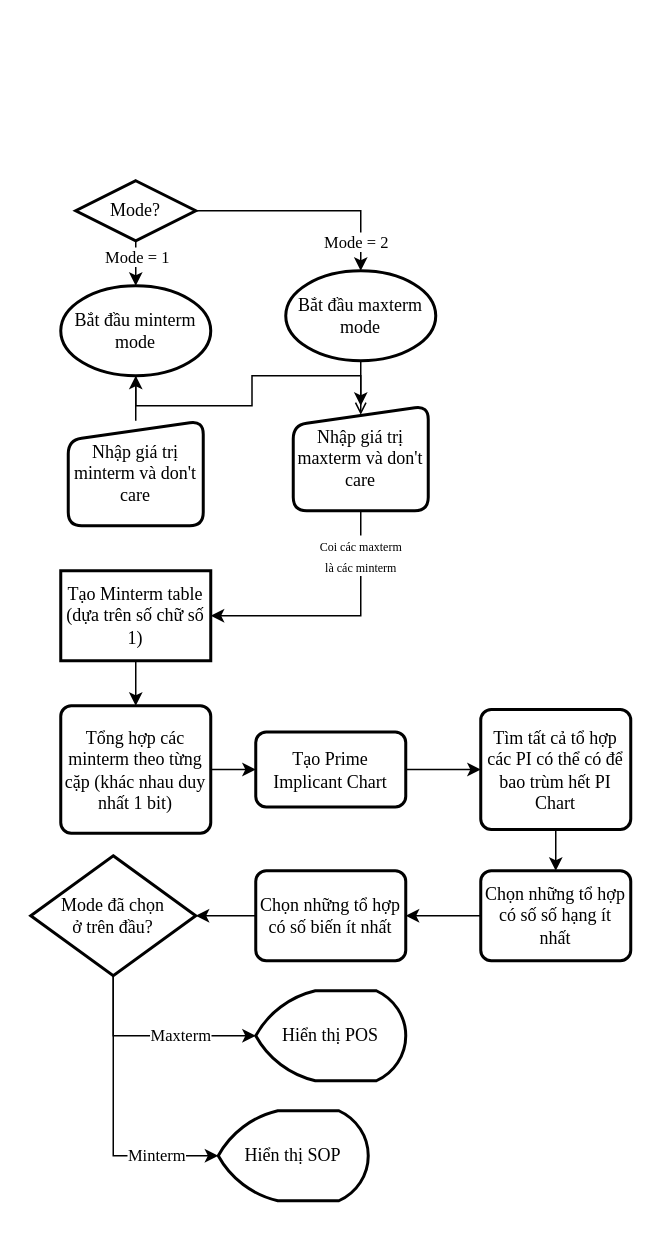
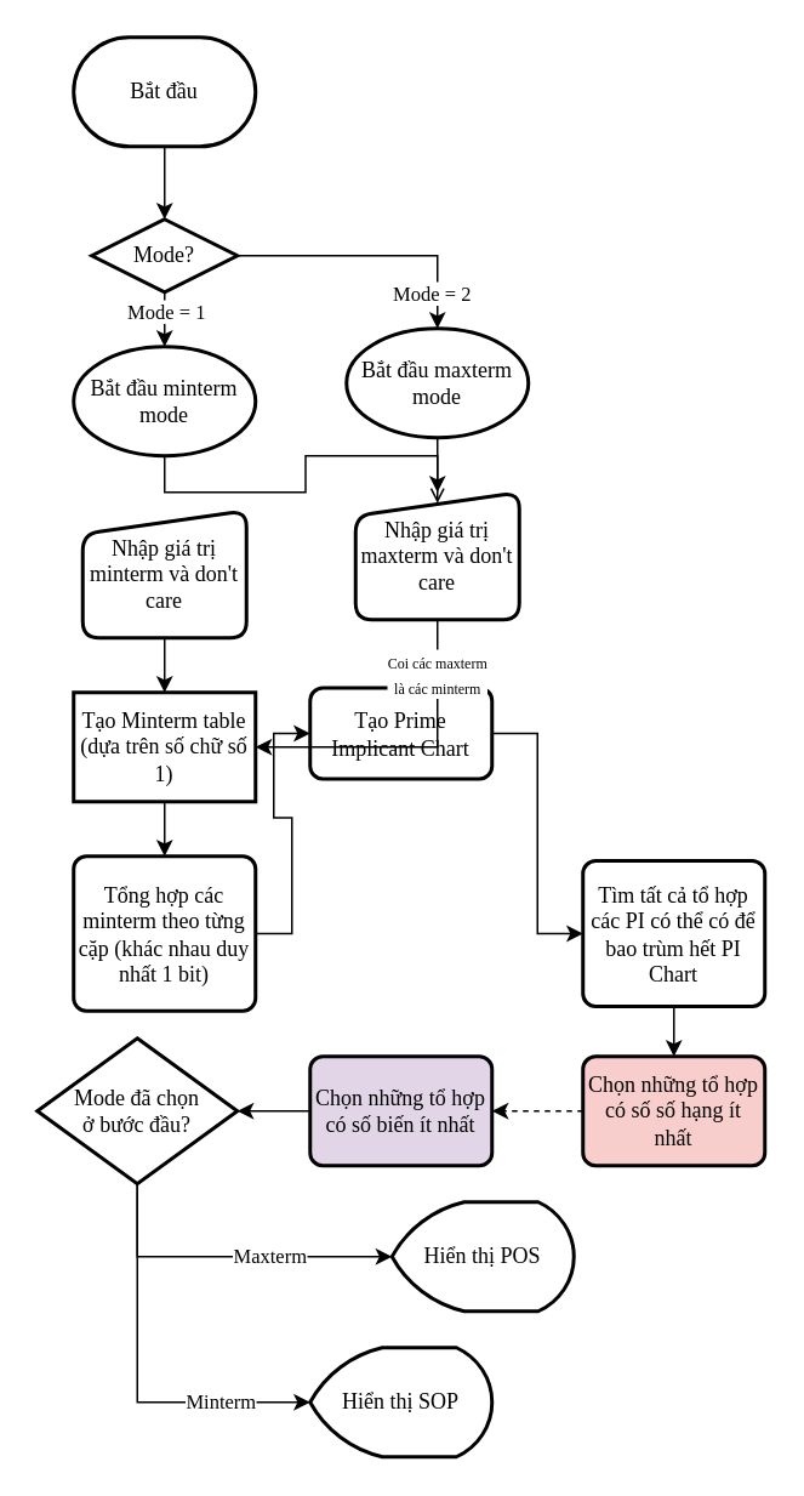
  <mxCell id="0" />
  <mxCell id="1" parent="0" />
+ <mxCell id="2" style="edgeStyle=orthogonalEdgeStyle;rounded=0;orthogonalLoop=1;jettySize=auto;html=1;entryX=0.5;entryY=0;entryDx=0;entryDy=0;entryPerimeter=0;fontFamily=Verdana;" edge="1" parent="1" source="3" target="8"><mxGeometry relative="1" as="geometry" /></mxCell>
+ <mxCell id="3" value="Bắt đầu" style="strokeWidth=2;html=1;shape=mxgraph.flowchart.terminator;whiteSpace=wrap;fontFamily=Verdana;" vertex="1" parent="1"><mxGeometry x="40" y="20" width="100" height="60" as="geometry" /></mxCell>
  <mxCell id="4" style="edgeStyle=orthogonalEdgeStyle;rounded=0;orthogonalLoop=1;jettySize=auto;html=1;exitX=0.5;exitY=1;exitDx=0;exitDy=0;exitPerimeter=0;entryX=0.5;entryY=0;entryDx=0;entryDy=0;entryPerimeter=0;fontFamily=Verdana;" edge="1" parent="1" source="8" target="10"><mxGeometry relative="1" as="geometry" /></mxCell>
  <mxCell id="5" value="Mode = 1" style="edgeLabel;html=1;align=center;verticalAlign=middle;resizable=0;points=[];fontFamily=Verdana;" vertex="1" connectable="0" parent="4"><mxGeometry x="-0.317" relative="1" as="geometry"><mxPoint as="offset" /></mxGeometry></mxCell>
  <mxCell id="6" style="edgeStyle=orthogonalEdgeStyle;rounded=0;orthogonalLoop=1;jettySize=auto;html=1;exitX=1;exitY=0.5;exitDx=0;exitDy=0;exitPerimeter=0;entryX=0.5;entryY=0;entryDx=0;entryDy=0;entryPerimeter=0;fontFamily=Verdana;" edge="1" parent="1" source="8" target="32"><mxGeometry relative="1" as="geometry" /></mxCell>
  <mxCell id="7" value="Mode = 2" style="edgeLabel;html=1;align=center;verticalAlign=middle;resizable=0;points=[];fontFamily=Verdana;" vertex="1" connectable="0" parent="6"><mxGeometry x="-0.125" y="1" relative="1" as="geometry"><mxPoint x="40" y="21" as="offset" /></mxGeometry></mxCell>
  <mxCell id="8" value="&lt;div&gt;Mode?&lt;/div&gt;" style="strokeWidth=2;html=1;shape=mxgraph.flowchart.decision;whiteSpace=wrap;fontFamily=Verdana;" vertex="1" parent="1"><mxGeometry x="50" y="120" width="80" height="40" as="geometry" /></mxCell>
  <mxCell id="9" style="edgeStyle=orthogonalEdgeStyle;rounded=0;orthogonalLoop=1;jettySize=auto;html=1;exitX=0.5;exitY=1;exitDx=0;exitDy=0;exitPerimeter=0;fontFamily=Verdana;" edge="1" parent="1" source="10" target="34"><mxGeometry relative="1" as="geometry" /></mxCell>
  <mxCell id="10" value="Bắt đầu minterm mode" style="strokeWidth=2;html=1;shape=mxgraph.flowchart.start_1;whiteSpace=wrap;fontFamily=Verdana;" vertex="1" parent="1"><mxGeometry x="40" y="190" width="100" height="60" as="geometry" /></mxCell>
- <mxCell id="11" value="" style="edgeStyle=orthogonalEdgeStyle;rounded=0;orthogonalLoop=1;jettySize=auto;html=1;fontFamily=Verdana;" edge="1" parent="1" source="12" target="10"><mxGeometry relative="1" as="geometry" /></mxCell>
+ <mxCell id="11" value="" style="edgeStyle=orthogonalEdgeStyle;rounded=0;orthogonalLoop=1;jettySize=auto;html=1;fontFamily=Verdana;" edge="1" parent="1" source="12" target="14"><mxGeometry relative="1" as="geometry" /></mxCell>
  <mxCell id="12" value="Nhập giá trị minterm và don't care" style="html=1;strokeWidth=2;shape=manualInput;whiteSpace=wrap;rounded=1;size=13;arcSize=18;fontFamily=Verdana;" vertex="1" parent="1"><mxGeometry x="45" y="280" width="90" height="70" as="geometry" /></mxCell>
  <mxCell id="13" value="" style="edgeStyle=orthogonalEdgeStyle;rounded=0;orthogonalLoop=1;jettySize=auto;html=1;fontFamily=Verdana;" edge="1" parent="1" source="14" target="18"><mxGeometry relative="1" as="geometry" /></mxCell>
  <mxCell id="14" value="Tạo Minterm table (dựa trên số chữ số 1)" style="whiteSpace=wrap;html=1;absoluteArcSize=1;arcSize=14;strokeWidth=2;fontFamily=Verdana;rounded=0;" vertex="1" parent="1"><mxGeometry x="40" y="380" width="100" height="60" as="geometry" /></mxCell>
  <mxCell id="15" style="edgeStyle=orthogonalEdgeStyle;rounded=0;orthogonalLoop=1;jettySize=auto;html=1;entryX=0;entryY=0.5;entryDx=0;entryDy=0;fontFamily=Verdana;" edge="1" parent="1" source="16" target="20"><mxGeometry relative="1" as="geometry" /></mxCell>
- <mxCell id="16" value="Tạo Prime Implicant Chart" style="rounded=1;whiteSpace=wrap;html=1;absoluteArcSize=1;arcSize=14;strokeWidth=2;fontFamily=Verdana;" vertex="1" parent="1"><mxGeometry x="170" y="487.5" width="100" height="50" as="geometry" /></mxCell>
+ <mxCell id="16" value="Tạo Prime Implicant Chart" style="rounded=1;whiteSpace=wrap;html=1;absoluteArcSize=1;arcSize=14;strokeWidth=2;fontFamily=Verdana;" vertex="1" parent="1"><mxGeometry x="170" y="377.5" width="100" height="50" as="geometry" /></mxCell>
  <mxCell id="17" style="edgeStyle=orthogonalEdgeStyle;rounded=0;orthogonalLoop=1;jettySize=auto;html=1;entryX=0;entryY=0.5;entryDx=0;entryDy=0;fontFamily=Verdana;" edge="1" parent="1" source="18" target="16"><mxGeometry relative="1" as="geometry" /></mxCell>
  <mxCell id="18" value="Tổng hợp các minterm theo từng cặp (khác nhau duy nhất 1 bit)" style="rounded=1;whiteSpace=wrap;html=1;absoluteArcSize=1;arcSize=14;strokeWidth=2;fontFamily=Verdana;" vertex="1" parent="1"><mxGeometry x="40" y="470" width="100" height="85" as="geometry" /></mxCell>
  <mxCell id="19" style="edgeStyle=orthogonalEdgeStyle;rounded=0;orthogonalLoop=1;jettySize=auto;html=1;entryX=0.5;entryY=0;entryDx=0;entryDy=0;fontFamily=Verdana;" edge="1" parent="1" source="20" target="22"><mxGeometry relative="1" as="geometry" /></mxCell>
  <mxCell id="20" value="Tìm tất cả tổ hợp các PI có thể có để bao trùm hết PI Chart" style="rounded=1;whiteSpace=wrap;html=1;absoluteArcSize=1;arcSize=14;strokeWidth=2;fontFamily=Verdana;" vertex="1" parent="1"><mxGeometry x="320" y="472.5" width="100" height="80" as="geometry" /></mxCell>
- <mxCell id="21" style="edgeStyle=orthogonalEdgeStyle;rounded=0;orthogonalLoop=1;jettySize=auto;html=1;entryX=1;entryY=0.5;entryDx=0;entryDy=0;fontFamily=Verdana;" edge="1" parent="1" source="22" target="24"><mxGeometry relative="1" as="geometry" /></mxCell>
- <mxCell id="22" value="Chọn những tổ hợp có số số hạng ít nhất" style="rounded=1;whiteSpace=wrap;html=1;absoluteArcSize=1;arcSize=14;strokeWidth=2;fontFamily=Verdana;" vertex="1" parent="1"><mxGeometry x="320" y="580" width="100" height="60" as="geometry" /></mxCell>
+ <mxCell id="21" style="edgeStyle=orthogonalEdgeStyle;rounded=0;orthogonalLoop=1;jettySize=auto;html=1;entryX=1;entryY=0.5;entryDx=0;entryDy=0;fontFamily=Verdana;dashed=1;" edge="1" parent="1" source="22" target="24"><mxGeometry relative="1" as="geometry" /></mxCell>
+ <mxCell id="22" value="Chọn những tổ hợp có số số hạng ít nhất" style="rounded=1;whiteSpace=wrap;html=1;absoluteArcSize=1;arcSize=14;strokeWidth=2;fontFamily=Verdana;fillColor=#f8cecc;" vertex="1" parent="1"><mxGeometry x="320" y="580" width="100" height="60" as="geometry" /></mxCell>
  <mxCell id="23" style="edgeStyle=orthogonalEdgeStyle;rounded=0;orthogonalLoop=1;jettySize=auto;html=1;entryX=1;entryY=0.5;entryDx=0;entryDy=0;entryPerimeter=0;fontFamily=Verdana;" edge="1" parent="1" source="24" target="28"><mxGeometry relative="1" as="geometry" /></mxCell>
- <mxCell id="24" value="Chọn những tổ hợp có số biến ít nhất" style="rounded=1;whiteSpace=wrap;html=1;absoluteArcSize=1;arcSize=14;strokeWidth=2;fontFamily=Verdana;" vertex="1" parent="1"><mxGeometry x="170" y="580" width="100" height="60" as="geometry" /></mxCell>
+ <mxCell id="24" value="Chọn những tổ hợp có số biến ít nhất" style="rounded=1;whiteSpace=wrap;html=1;absoluteArcSize=1;arcSize=14;strokeWidth=2;fontFamily=Verdana;fillColor=#e1d5e7;" vertex="1" parent="1"><mxGeometry x="170" y="580" width="100" height="60" as="geometry" /></mxCell>
  <mxCell id="25" value="Maxterm" style="edgeStyle=orthogonalEdgeStyle;rounded=0;orthogonalLoop=1;jettySize=auto;html=1;entryX=0;entryY=0.5;entryDx=0;entryDy=0;entryPerimeter=0;fontFamily=Verdana;" edge="1" parent="1" source="28" target="30"><mxGeometry x="0.259" relative="1" as="geometry"><Array as="points"><mxPoint x="75" y="690" /></Array><mxPoint as="offset" /></mxGeometry></mxCell>
  <mxCell id="26" style="edgeStyle=orthogonalEdgeStyle;rounded=0;orthogonalLoop=1;jettySize=auto;html=1;entryX=0;entryY=0.5;entryDx=0;entryDy=0;entryPerimeter=0;fontFamily=Verdana;" edge="1" parent="1" source="28" target="29"><mxGeometry relative="1" as="geometry"><Array as="points"><mxPoint x="75" y="770" /></Array></mxGeometry></mxCell>
  <mxCell id="27" value="Minterm" style="edgeLabel;html=1;align=center;verticalAlign=middle;resizable=0;points=[];fontFamily=Verdana;" vertex="1" connectable="0" parent="26"><mxGeometry x="0.336" y="-1" relative="1" as="geometry"><mxPoint x="21.59" y="-1.03" as="offset" /></mxGeometry></mxCell>
- <mxCell id="28" value="&lt;div&gt;Mode đã chọn&lt;/div&gt;&lt;div&gt; ở trên đầu?&lt;/div&gt;" style="strokeWidth=2;html=1;shape=mxgraph.flowchart.decision;whiteSpace=wrap;fontFamily=Verdana;" vertex="1" parent="1"><mxGeometry x="20" y="570" width="110" height="80" as="geometry" /></mxCell>
- <mxCell id="29" value="Hiển thị SOP" style="strokeWidth=2;html=1;shape=mxgraph.flowchart.display;whiteSpace=wrap;fontFamily=Verdana;" vertex="1" parent="1"><mxGeometry x="145" y="740" width="100" height="60" as="geometry" /></mxCell>
- <mxCell id="30" value="Hiển thị POS" style="strokeWidth=2;html=1;shape=mxgraph.flowchart.display;whiteSpace=wrap;fontFamily=Verdana;" vertex="1" parent="1"><mxGeometry x="170" y="660" width="100" height="60" as="geometry" /></mxCell>
+ <mxCell id="28" value="&lt;div&gt;Mode đã chọn&lt;/div&gt;&lt;div&gt; ở bước đầu?&lt;/div&gt;" style="strokeWidth=2;html=1;shape=mxgraph.flowchart.decision;whiteSpace=wrap;fontFamily=Verdana;" vertex="1" parent="1"><mxGeometry x="20" y="570" width="110" height="80" as="geometry" /></mxCell>
+ <mxCell id="29" value="Hiển thị SOP" style="strokeWidth=2;html=1;shape=mxgraph.flowchart.display;whiteSpace=wrap;fontFamily=Verdana;" vertex="1" parent="1"><mxGeometry x="170" y="740" width="100" height="60" as="geometry" /></mxCell>
+ <mxCell id="30" value="Hiển thị POS" style="strokeWidth=2;html=1;shape=mxgraph.flowchart.display;whiteSpace=wrap;fontFamily=Verdana;" vertex="1" parent="1"><mxGeometry x="215" y="660" width="100" height="60" as="geometry" /></mxCell>
  <mxCell id="31" value="" style="edgeStyle=orthogonalEdgeStyle;rounded=0;orthogonalLoop=1;jettySize=auto;html=1;fontFamily=Verdana;entryX=0.5;entryY=0.086;entryDx=0;entryDy=0;entryPerimeter=0;endArrow=open;" edge="1" parent="1" source="32" target="34"><mxGeometry relative="1" as="geometry" /></mxCell>
  <mxCell id="32" value="Bắt đầu maxterm mode" style="strokeWidth=2;html=1;shape=mxgraph.flowchart.start_1;whiteSpace=wrap;fontFamily=Verdana;" vertex="1" parent="1"><mxGeometry x="190" y="180" width="100" height="60" as="geometry" /></mxCell>
  <mxCell id="33" value="&lt;div&gt;&lt;font style=&quot;font-size: 8px&quot;&gt;Coi các maxterm &lt;br&gt;&lt;/font&gt;&lt;/div&gt;&lt;div&gt;&lt;font style=&quot;font-size: 8px&quot;&gt;là các minterm&lt;/font&gt;&lt;/div&gt;" style="edgeStyle=orthogonalEdgeStyle;rounded=0;orthogonalLoop=1;jettySize=auto;html=1;entryX=1;entryY=0.5;entryDx=0;entryDy=0;fontFamily=Verdana;exitX=0.5;exitY=1;exitDx=0;exitDy=0;" edge="1" parent="1" source="34" target="14"><mxGeometry x="-0.647" relative="1" as="geometry"><Array as="points"><mxPoint x="240" y="410" /></Array><mxPoint as="offset" /></mxGeometry></mxCell>
  <mxCell id="34" value="Nhập giá trị maxterm và don't care" style="html=1;strokeWidth=2;shape=manualInput;whiteSpace=wrap;rounded=1;size=13;arcSize=18;fontFamily=Verdana;" vertex="1" parent="1"><mxGeometry x="195" y="270" width="90" height="70" as="geometry" /></mxCell>
